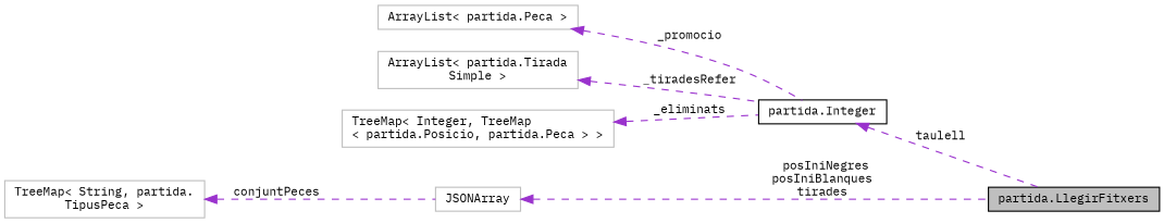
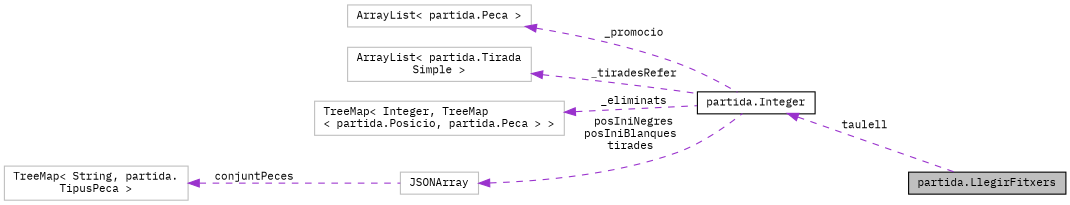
  digraph {
    fontname="IBM Plex Mono"
    rankdir=LR
    node [color=grey75 fillcolor=white fontname="IBM Plex Mono" fontsize=10 shape=record style=filled]
    edge [color=darkorchid3 dir=back fontname="IBM Plex Mono" fontsize=10 labelfontname=Helvetica labelfontsize=10 style=dashed]
    n1 [color=black fillcolor=grey75 fontcolor=black height=0.2 label="partida.LlegirFitxers" width=0.4]
    n2 [height=0.2 label=JSONArray width=0.4]
    n3 [height=0.2 label="TreeMap\< String, partida.\lTipusPeca \>" width=0.4]
    n4 [color=black height=0.2 label="partida.Integer" width=0.4]
    n5 [height=0.2 label="ArrayList\< partida.Peca \>" width=0.4]
    n6 [height=0.2 label="ArrayList\< partida.Tirada\lSimple \>" width=0.4]
    n7 [height=0.2 label="TreeMap\< Integer, TreeMap\l\< partida.Posicio, partida.Peca \> \>" width=0.4]
-   n2 -> n1 [label=" posIniNegres\nposIniBlanques\ntirades"]
+   n2 -> n4 [label=" posIniNegres\nposIniBlanques\ntirades"]
    n3 -> n2 [label=" conjuntPeces"]
    n4 -> n1 [label=" taulell"]
    n5 -> n4 [label=" _promocio"]
    n6 -> n4 [label=" _tiradesRefer"]
    n7 -> n4 [label=" _eliminats"]
  }
